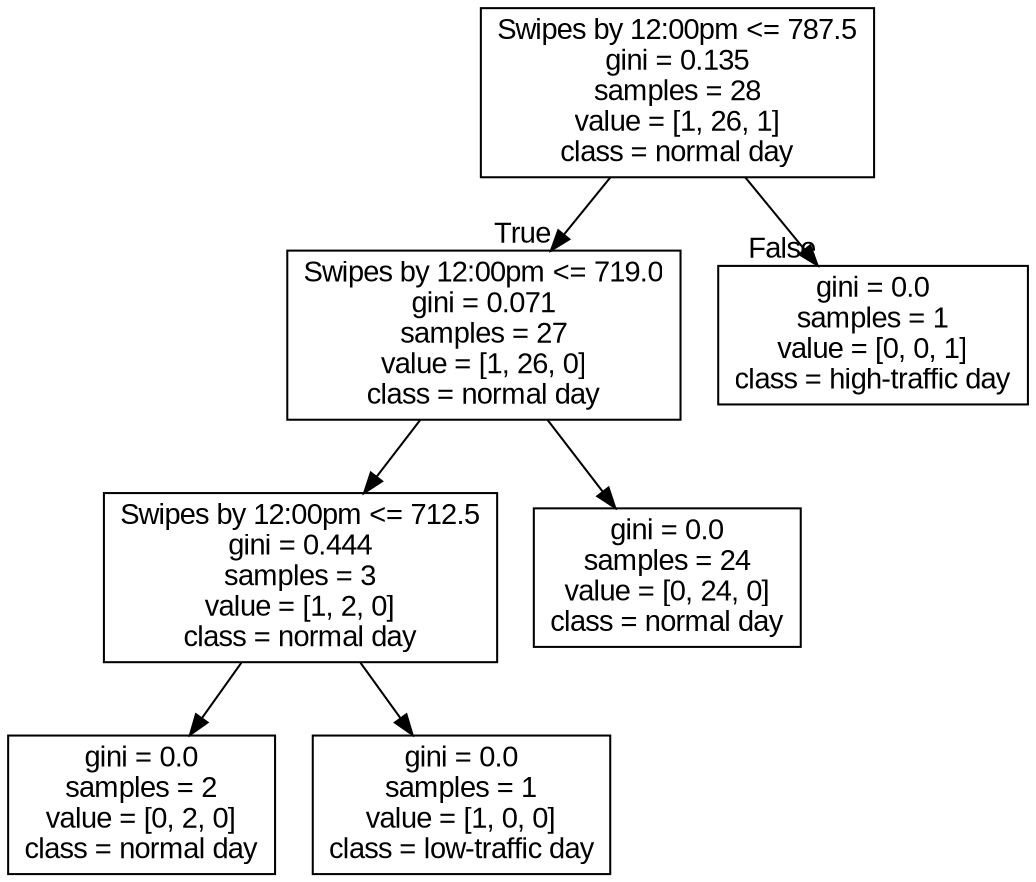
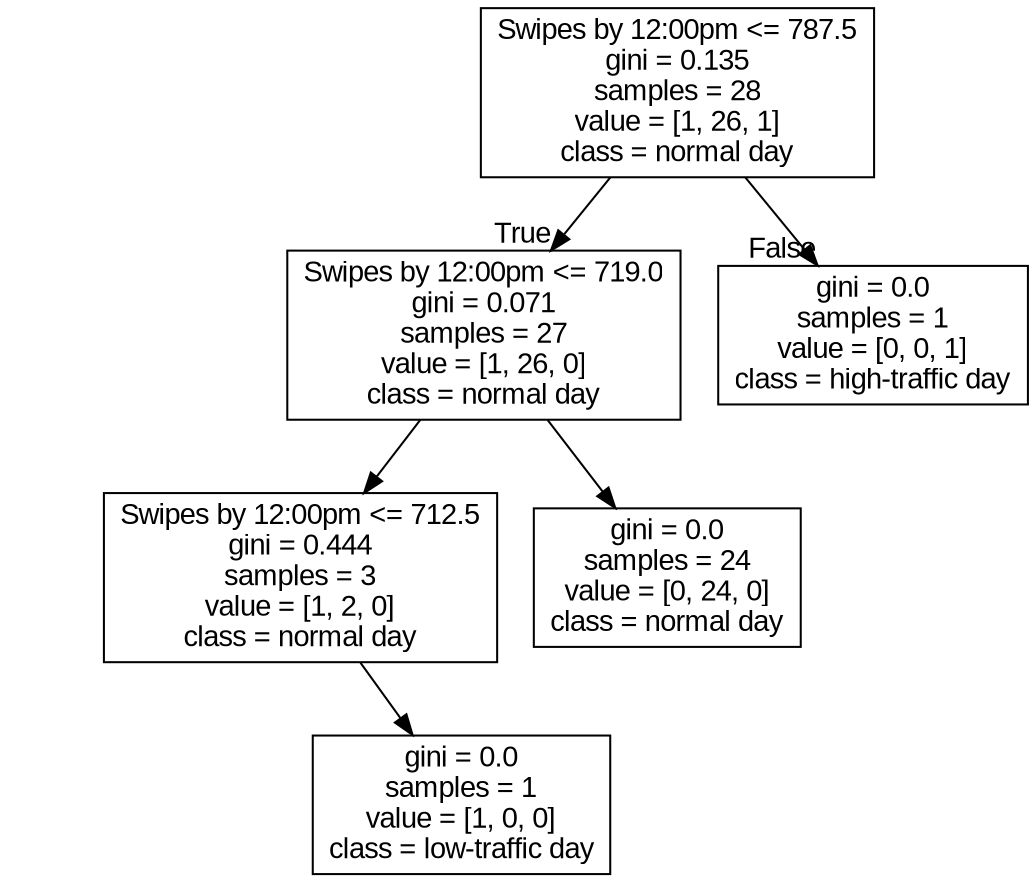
  digraph {
    fontname="Liberation Sans"
    node [shape=box fontname="Liberation Sans"]
    edge [fontname="Liberation Sans"]
    n1 [label="Swipes by 12:00pm <= 787.5\ngini = 0.135\nsamples = 28\nvalue = [1, 26, 1]\nclass = normal day"]
    n2 [label="Swipes by 12:00pm <= 719.0\ngini = 0.071\nsamples = 27\nvalue = [1, 26, 0]\nclass = normal day"]
    n3 [label="gini = 0.0\nsamples = 1\nvalue = [0, 0, 1]\nclass = high-traffic day"]
    n4 [label="Swipes by 12:00pm <= 712.5\ngini = 0.444\nsamples = 3\nvalue = [1, 2, 0]\nclass = normal day"]
    n5 [label="gini = 0.0\nsamples = 24\nvalue = [0, 24, 0]\nclass = normal day"]
-   n6 [label="gini = 0.0\nsamples = 2\nvalue = [0, 2, 0]\nclass = normal day"]
    n7 [label="gini = 0.0\nsamples = 1\nvalue = [1, 0, 0]\nclass = low-traffic day"]
    n1 -> n2 [headlabel=True labelangle=45 labeldistance=2.5]
    n1 -> n3 [headlabel=False labelangle=-45 labeldistance=2.5]
    n2 -> n4
    n2 -> n5
-   n4 -> n6
    n4 -> n7
  }
